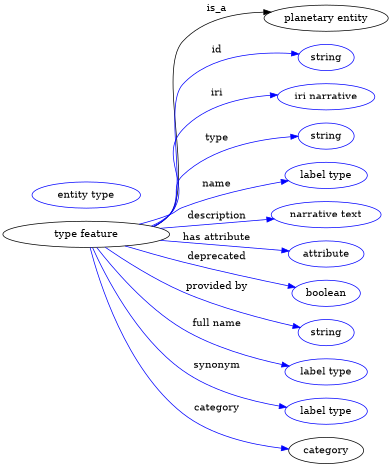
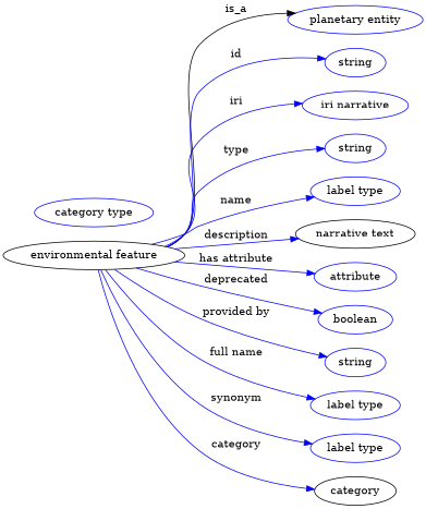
  digraph {
    rankdir=LR
    node [color=blue]
    edge [color=blue style=solid]
-   n1 [height=0.5 label="type feature" width=3.1775 color=""]
-   "planetary entity" [height=0.5 width=2.3651 color=""]
+   n1 [height=0.5 label="environmental feature" width=3.1775 color=""]
+   "planetary entity" [height=0.5 width=2.3651]
    n3 [height=0.5 label=string width=1.0652]
    n4 [height=0.5 label="iri narrative" width=1.2277]
    n5 [height=0.5 label=string width=1.0652]
    n6 [height=0.5 label="label type" width=1.5707]
-   n7 [height=0.5 label="narrative text" width=2.0943]
+   n7 [color=black height=0.5 label="narrative text" width=2.0943]
    n8 [height=0.5 label=attribute width=1.4443]
    n9 [height=0.5 label=boolean width=1.2999]
    n10 [height=0.5 label=string width=1.0652]
    n11 [height=0.5 label="label type" width=1.5707]
    n12 [height=0.5 label="label type" width=1.5707]
    category [height=0.5 width=1.4263 color=""]
-   n14 [height=0.5 label="entity type" width=2.0762]
+   n14 [height=0.5 label="category type" width=2.0762]
    n1 -> "planetary entity" [label=is_a color="" style=""]
    n1 -> n3 [label=id]
    n1 -> n4 [label=iri]
    n1 -> n5 [label=type]
    n1 -> n6 [label=name]
    n1 -> n7 [label=description]
    n1 -> n8 [label="has attribute"]
    n1 -> n9 [label=deprecated]
    n1 -> n10 [label="provided by"]
    n1 -> n11 [label="full name"]
    n1 -> n12 [label=synonym]
    n1 -> category [label=category]
  }
